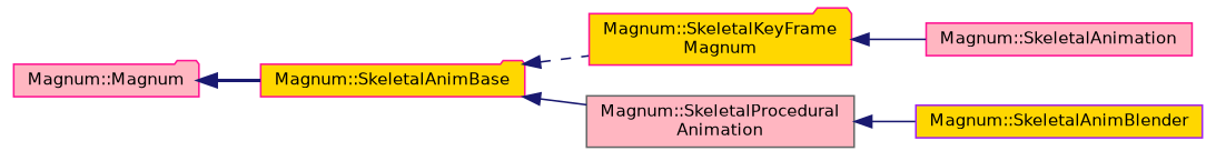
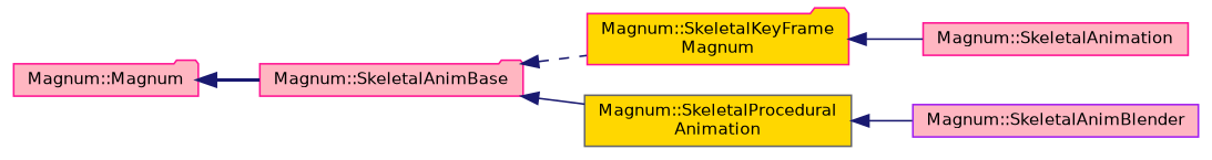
  digraph {
    rankdir=LR
    node [color=deeppink fillcolor=gold fontname=Helvetica fontsize=10 shape=folder style=filled]
    edge [color=midnightblue dir=back fontname=Helvetica fontsize=10 labelfontname=Helvetica labelfontsize=10 style=solid]
    n1 [fillcolor=lightpink height=0.2 label="Magnum::Magnum" width=0.4]
-   n2 [height=0.2 label="Magnum::SkeletalAnimBase" width=0.4]
+   n2 [fillcolor=lightpink height=0.2 label="Magnum::SkeletalAnimBase" width=0.4]
    n3 [height=0.2 label="Magnum::SkeletalKeyFrame\lMagnum" width=0.4]
-   n4 [color=gray40 fillcolor=lightpink height=0.2 label="Magnum::SkeletalProcedural\lAnimation" shape=box width=0.4]
+   n4 [color=gray40 height=0.2 label="Magnum::SkeletalProcedural\lAnimation" shape=box width=0.4]
    n5 [fillcolor=lightpink height=0.2 label="Magnum::SkeletalAnimation" shape=box width=0.4]
-   n6 [color=purple height=0.2 label="Magnum::SkeletalAnimBlender" shape=box width=0.4]
+   n6 [color=purple fillcolor=lightpink height=0.2 label="Magnum::SkeletalAnimBlender" shape=box width=0.4]
    n1 -> n2 [style=bold]
    n2 -> n3 [style=dashed]
    n2 -> n4
    n3 -> n5
    n4 -> n6
  }
